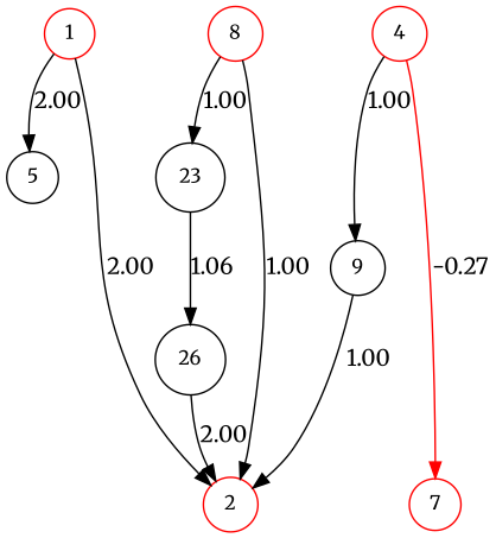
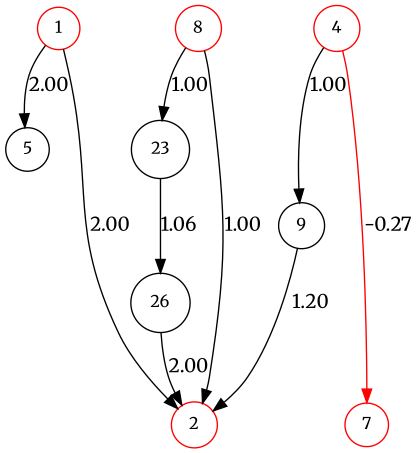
  digraph {
    fontname=Merriweather
    node [color=red fontname=Merriweather fontsize=12 shape=circle]
    edge [color=black fontname=Merriweather style=solid]
    1 [height=0.2 width=0.2]
    4 [height=0.2 width=0.2]
    8 [height=0.2 width=0.2]
    5 [height=0.2 width=0.2 color=""]
    9 [height=0.2 width=0.2 color=""]
    23 [height=0.2 width=0.2 color=""]
    26 [height=0.2 width=0.2 color=""]
    2 [height=0.2 width=0.2]
    7 [height=0.2 width=0.2]
    subgraph sub_1 {
      rank=min
      1
      4
      8
    }
    subgraph sub_2 {
      5
      9
      23
      26
    }
    subgraph sub_3 {
      rank=max
      2
      7
    }
    1 -> 5 [label=2.00]
    1 -> 2 [label=2.00]
    4 -> 9 [label=1.00]
    4 -> 7 [color=red label=-0.27]
    8 -> 23 [label=1.00]
    8 -> 2 [label=1.00]
-   9 -> 2 [label=1.00]
+   9 -> 2 [label=1.20]
    23 -> 26 [label=1.06]
    26 -> 2 [label=2.00]
  }
